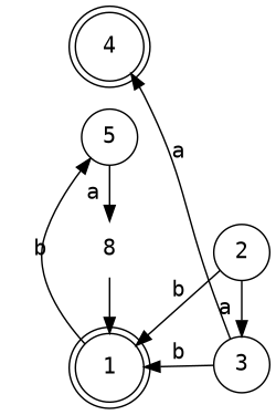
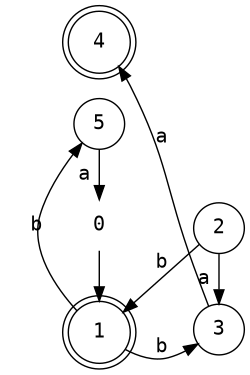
  digraph {
    fontname="DejaVu Sans Mono"
    rankdir=LR
    node [fontname="DejaVu Sans Mono" margin=0 shape=circle]
    edge [fontname="DejaVu Sans Mono"]
-   0 [shape=none width=0 label=8]
+   0 [shape=none width=0]
    5 [width=0.5]
    1 [shape=doublecircle width=0.5]
    4 [shape=doublecircle width=0.5]
    2 [width=0.5]
    3 [width=0.5]
    subgraph sub_1 {
      rank=same
      0
      5
      1
      4
    }
    subgraph sub_2 {
      rank=same
      2
      3
    }
    0 -> 1
    5 -> 0 [label=a]
    1 -> 5 [label=b]
    2 -> 1 [label=b]
    2 -> 3 [label=a]
-   3 -> 1 [label=b]
+   1 -> 3 [label=b]
    3 -> 4 [label=a]
  }
